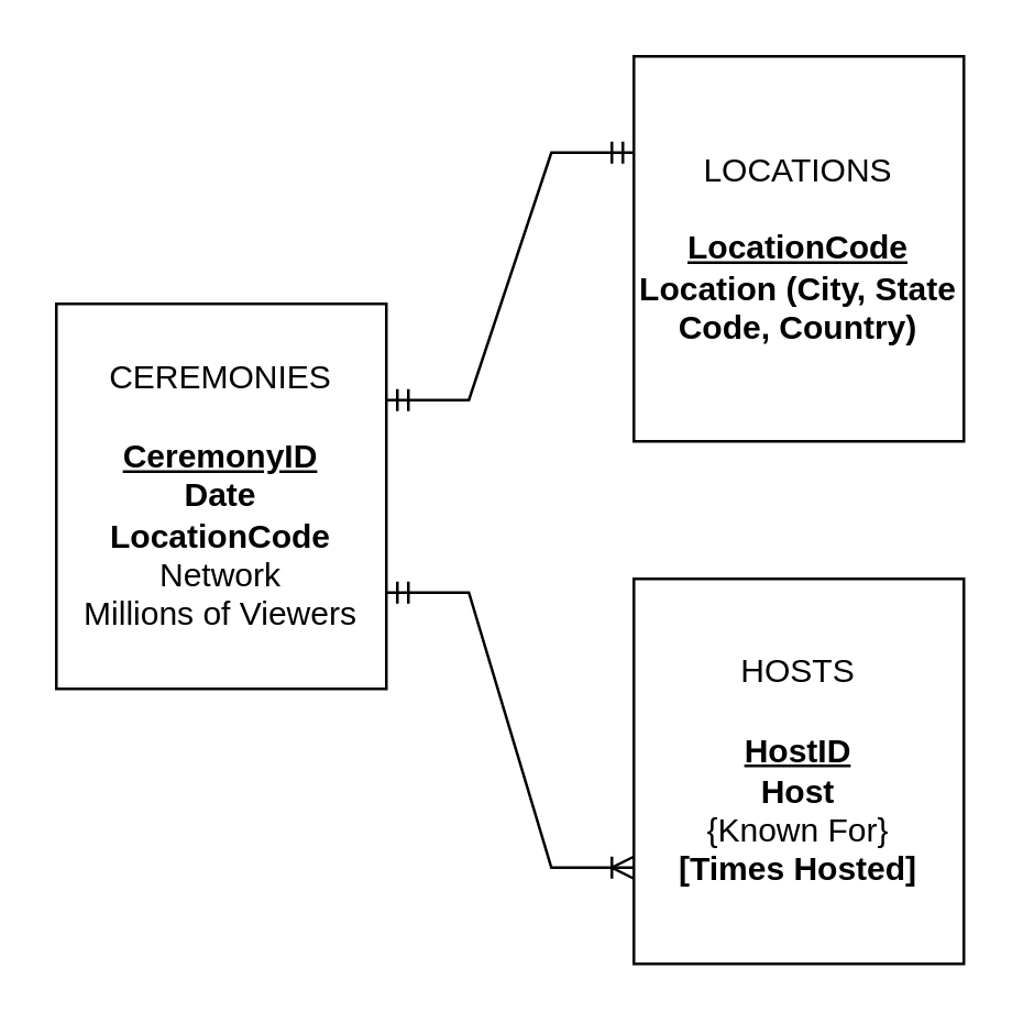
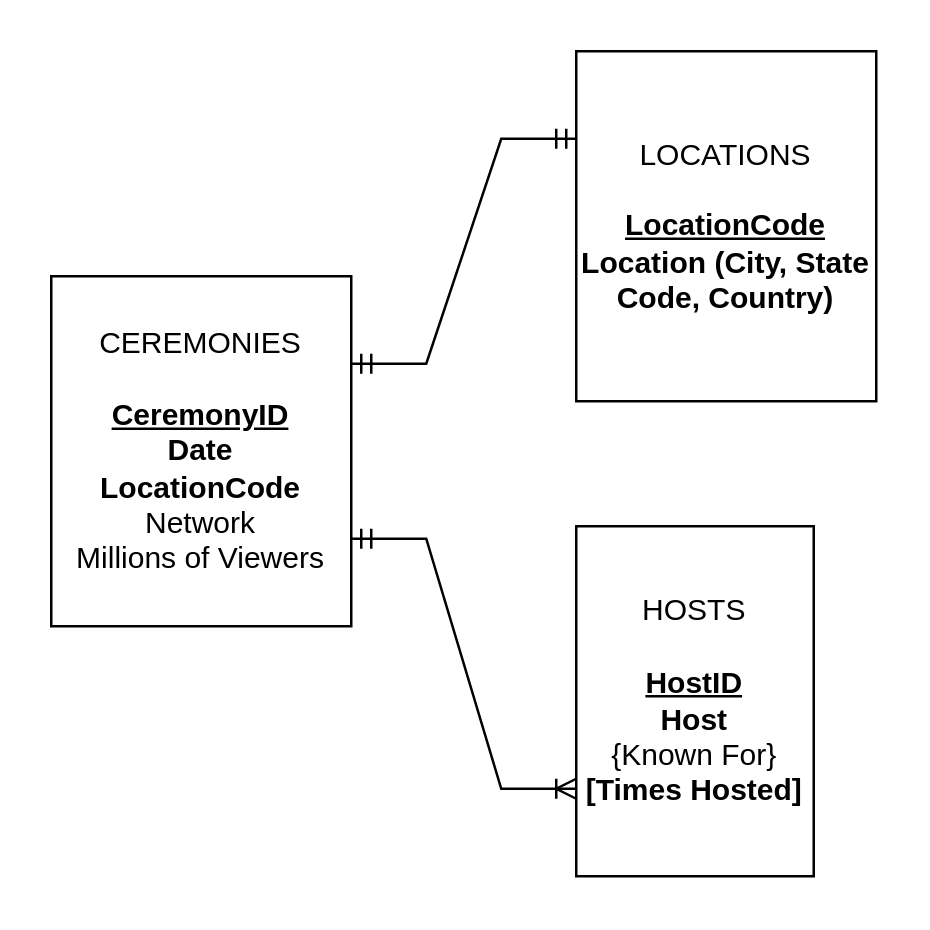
  <mxCell id="0" />
  <mxCell id="1" parent="0" />
  <mxCell id="2" value="&lt;div&gt;CEREMONIES&lt;/div&gt;&lt;div&gt;&lt;br&gt;&lt;/div&gt;&lt;div&gt;&lt;u&gt;&lt;b&gt;CeremonyID&lt;/b&gt;&lt;/u&gt;&lt;/div&gt;&lt;div&gt;&lt;b&gt;Date&lt;/b&gt;&lt;/div&gt;&lt;div&gt;&lt;b&gt;LocationCode&lt;/b&gt;&lt;/div&gt;&lt;div&gt;Network&lt;/div&gt;&lt;div&gt;Millions of Viewers&lt;/div&gt;" style="whiteSpace=wrap;html=1;align=center;" parent="1" vertex="1"><mxGeometry x="20" y="110" width="120" height="140" as="geometry" /></mxCell>
  <mxCell id="3" value="&lt;div&gt;LOCATIONS&lt;/div&gt;&lt;div&gt;&lt;u style=&quot;background-color: initial;&quot;&gt;&lt;b&gt;&lt;br&gt;&lt;/b&gt;&lt;/u&gt;&lt;/div&gt;&lt;div&gt;&lt;u style=&quot;background-color: initial;&quot;&gt;&lt;b&gt;LocationCode&lt;/b&gt;&lt;/u&gt;&lt;/div&gt;&lt;div&gt;&lt;b&gt;Location (City, State Code, Country)&lt;/b&gt;&lt;/div&gt;" style="whiteSpace=wrap;html=1;align=center;" parent="1" vertex="1"><mxGeometry x="230" y="20" width="120" height="140" as="geometry" /></mxCell>
- <mxCell id="4" value="&lt;div&gt;HOSTS&lt;/div&gt;&lt;div&gt;&lt;br&gt;&lt;/div&gt;&lt;div&gt;&lt;u&gt;&lt;b&gt;HostID&lt;/b&gt;&lt;/u&gt;&lt;/div&gt;&lt;div&gt;&lt;b&gt;Host&lt;/b&gt;&lt;/div&gt;&lt;div&gt;{Known For}&lt;/div&gt;&lt;div&gt;&lt;b&gt;[Times Hosted]&lt;/b&gt;&lt;/div&gt;" style="whiteSpace=wrap;html=1;align=center;" parent="1" vertex="1"><mxGeometry x="230" y="210" width="120" height="140" as="geometry" /></mxCell>
+ <mxCell id="4" value="&lt;div&gt;HOSTS&lt;/div&gt;&lt;div&gt;&lt;br&gt;&lt;/div&gt;&lt;div&gt;&lt;u&gt;&lt;b&gt;HostID&lt;/b&gt;&lt;/u&gt;&lt;/div&gt;&lt;div&gt;&lt;b&gt;Host&lt;/b&gt;&lt;/div&gt;&lt;div&gt;{Known For}&lt;/div&gt;&lt;div&gt;&lt;b&gt;[Times Hosted]&lt;/b&gt;&lt;/div&gt;" style="whiteSpace=wrap;html=1;align=center;" parent="1" vertex="1"><mxGeometry x="230" y="210" width="95" height="140" as="geometry" /></mxCell>
  <mxCell id="5" value="" style="edgeStyle=entityRelationEdgeStyle;fontSize=12;html=1;endArrow=ERmandOne;startArrow=ERmandOne;rounded=0;exitX=1;exitY=0.25;exitDx=0;exitDy=0;entryX=0;entryY=0.25;entryDx=0;entryDy=0;" parent="1" source="2" target="3" edge="1"><mxGeometry width="100" height="100" relative="1" as="geometry"><mxPoint x="130" y="160" as="sourcePoint" /><mxPoint x="230" y="60" as="targetPoint" /></mxGeometry></mxCell>
  <mxCell id="6" value="" style="edgeStyle=entityRelationEdgeStyle;fontSize=12;html=1;endArrow=ERoneToMany;startArrow=ERmandOne;rounded=0;endFill=0;entryX=0;entryY=0.75;entryDx=0;entryDy=0;exitX=1;exitY=0.75;exitDx=0;exitDy=0;" parent="1" source="2" target="4" edge="1"><mxGeometry width="100" height="100" relative="1" as="geometry"><mxPoint x="50" y="420" as="sourcePoint" /><mxPoint x="150" y="320" as="targetPoint" /></mxGeometry></mxCell>
